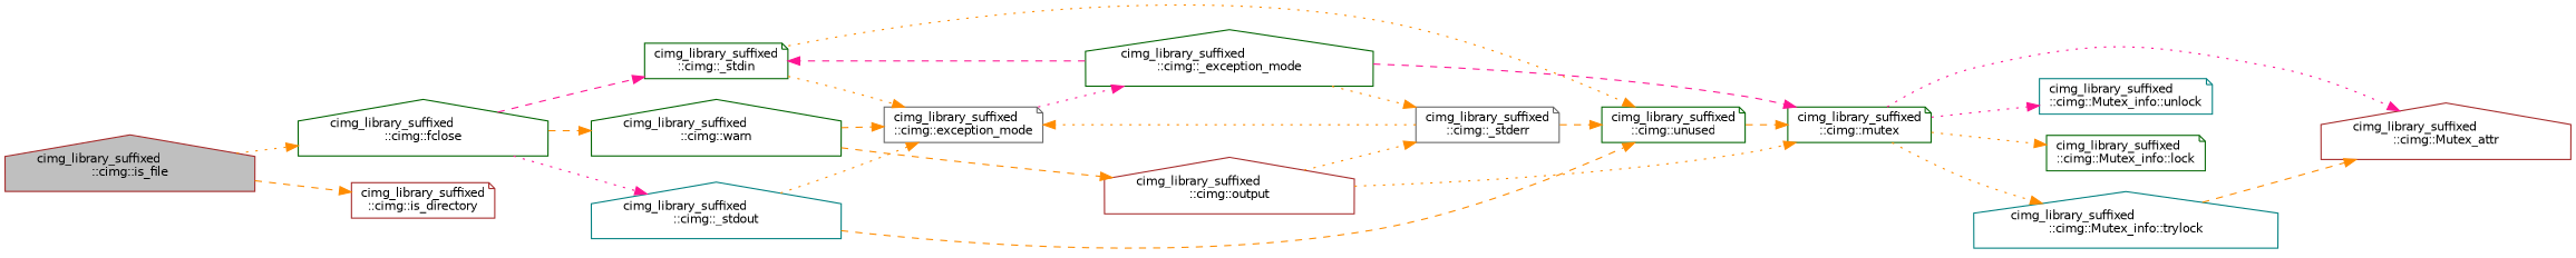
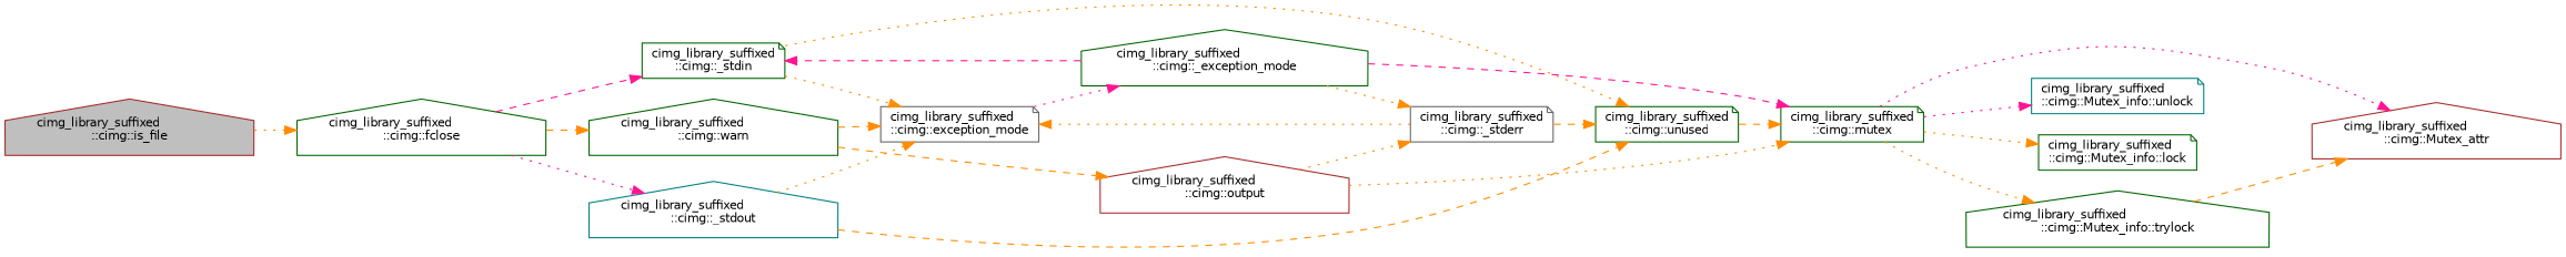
  digraph {
    rankdir=LR
    node [color=darkgreen fillcolor=white fontname=Helvetica fontsize=10 shape=house style=filled]
    edge [color=darkorange fontname=Helvetica fontsize=10 labelfontname=Helvetica labelfontsize=10 style=dotted]
    n1 [color=brown fillcolor=grey75 fontcolor=black height=0.2 label="cimg_library_suffixed\l::cimg::is_file" width=0.4]
    n2 [height=0.2 label="cimg_library_suffixed\l::cimg::fclose" width=0.4]
-   n3 [color=brown height=0.2 label="cimg_library_suffixed\l::cimg::is_directory" shape=note width=0.4]
    n4 [height=0.2 label="cimg_library_suffixed\l::cimg::_stdin" shape=note width=0.4]
    n5 [color=teal height=0.2 label="cimg_library_suffixed\l::cimg::_stdout" width=0.4]
    n6 [height=0.2 label="cimg_library_suffixed\l::cimg::warn" width=0.4]
    n7 [color=gray40 height=0.2 label="cimg_library_suffixed\l::cimg::exception_mode" shape=note width=0.4]
    n8 [height=0.2 label="cimg_library_suffixed\l::cimg::unused" shape=note width=0.4]
    n9 [color=brown height=0.2 label="cimg_library_suffixed\l::cimg::output" width=0.4]
    n10 [height=0.2 label="cimg_library_suffixed\l::cimg::_exception_mode" width=0.4]
    n11 [height=0.2 label="cimg_library_suffixed\l::cimg::mutex" shape=note width=0.4]
    n12 [color=gray40 height=0.2 label="cimg_library_suffixed\l::cimg::_stderr" shape=note width=0.4]
    n13 [color=brown height=0.2 label="cimg_library_suffixed\l::cimg::Mutex_attr" width=0.4]
    n14 [color=teal height=0.2 label="cimg_library_suffixed\l::cimg::Mutex_info::unlock" shape=note width=0.4]
    n15 [height=0.2 label="cimg_library_suffixed\l::cimg::Mutex_info::lock" shape=note width=0.4]
-   n16 [color=teal height=0.2 label="cimg_library_suffixed\l::cimg::Mutex_info::trylock" width=0.4]
+   n16 [height=0.2 label="cimg_library_suffixed\l::cimg::Mutex_info::trylock" width=0.4]
    n1 -> n2
-   n1 -> n3 [style=dashed]
    n2 -> n4 [color=deeppink style=dashed]
    n2 -> n5 [color=deeppink]
    n2 -> n6 [style=dashed]
    n4 -> n7
    n4 -> n8
    n5 -> n7
    n5 -> n8 [style=dashed]
    n6 -> n7 [style=dashed]
    n6 -> n9 [style=dashed]
    n7 -> n10 [color=deeppink]
    n8 -> n11 [style=dashed]
    n9 -> n11
    n9 -> n12
    n10 -> n4 [color=deeppink style=dashed]
    n10 -> n11 [color=deeppink style=dashed]
    n10 -> n12
    n11 -> n13 [color=deeppink]
    n11 -> n14 [color=deeppink]
    n11 -> n15
    n11 -> n16
    n12 -> n7
    n12 -> n8 [style=dashed]
    n16 -> n13 [style=dashed]
  }
